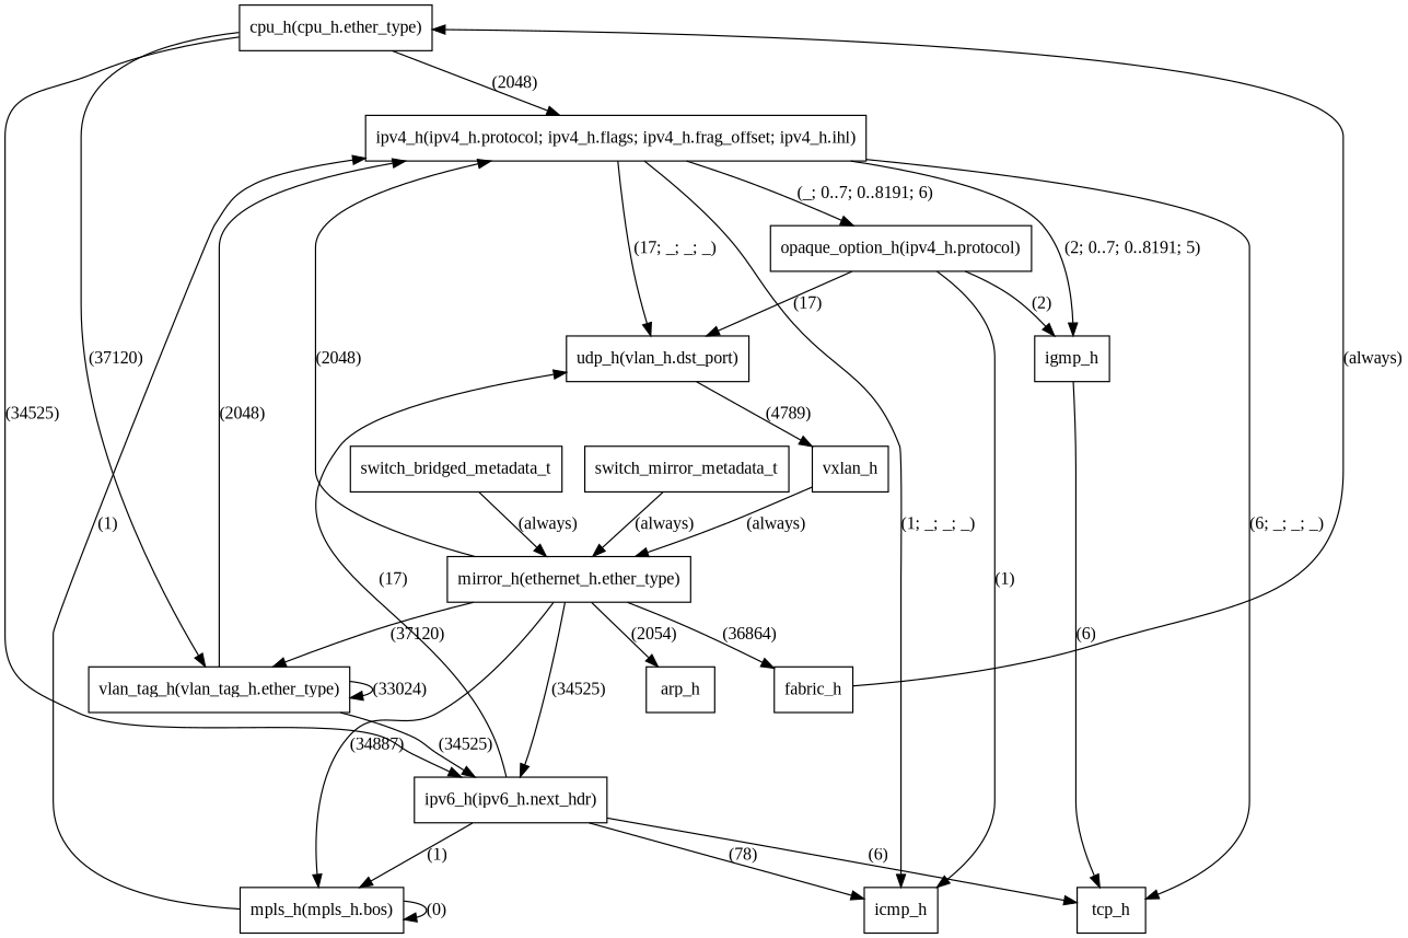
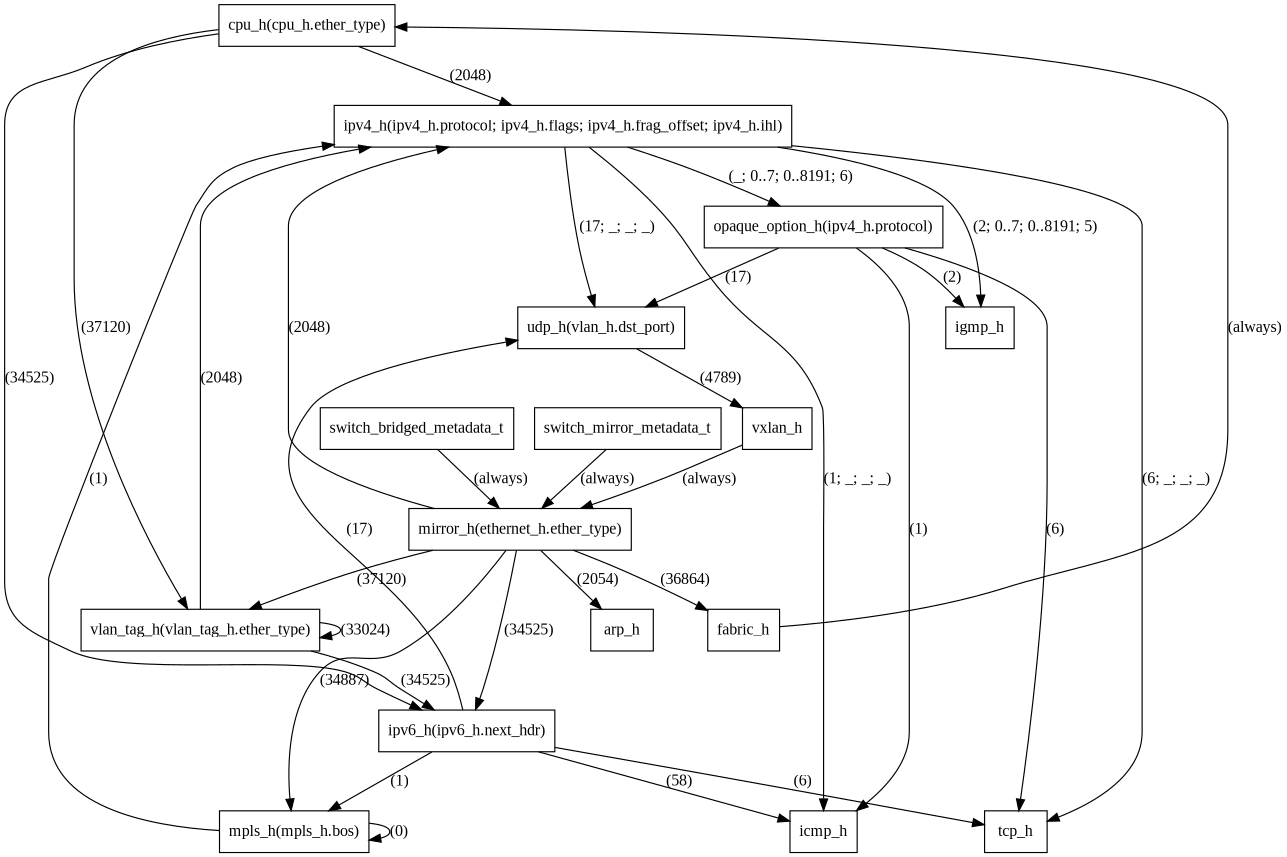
  digraph {
    fontname="Liberation Serif"
    node [fontname="Liberation Serif" shape=rectangle]
    edge [fontname="Liberation Serif" shape=rectangle]
    n1 [label="cpu_h(cpu_h.ether_type)"]
    n2 [label="ipv4_h(ipv4_h.protocol; ipv4_h.flags; ipv4_h.frag_offset; ipv4_h.ihl)"]
    n3 [label="ipv6_h(ipv6_h.next_hdr)"]
    n4 [label="vlan_tag_h(vlan_tag_h.ether_type)"]
    n5 [label=icmp_h]
    n6 [label=igmp_h]
    n7 [label="opaque_option_h(ipv4_h.protocol)"]
    n8 [label=tcp_h]
    n9 [label="udp_h(vlan_h.dst_port)"]
    n10 [label="mpls_h(mpls_h.bos)"]
    n11 [label=vxlan_h]
    n12 [label="mirror_h(ethernet_h.ether_type)"]
    n13 [label=arp_h]
    n14 [label=fabric_h]
    n15 [label=switch_bridged_metadata_t]
    n16 [label=switch_mirror_metadata_t]
    n1 -> n2 [label="(2048)"]
    n1 -> n3 [label="(34525)"]
    n1 -> n4 [label="(37120)"]
    n2 -> n5 [label="(1; _; _; _)"]
    n2 -> n6 [label="(2; 0..7; 0..8191; 5)"]
    n2 -> n7 [label="(_; 0..7; 0..8191; 6)"]
    n2 -> n8 [label="(6; _; _; _)"]
    n2 -> n9 [label="(17; _; _; _)"]
-   n3 -> n5 [label="(78)"]
+   n3 -> n5 [label="(58)"]
    n3 -> n8 [label="(6)"]
    n3 -> n9 [label="(17)"]
    n3 -> n10 [label="(1)"]
    n4 -> n2 [label="(2048)"]
    n4 -> n3 [label="(34525)"]
    n4 -> n4 [label="(33024)"]
    n7 -> n5 [label="(1)"]
    n7 -> n6 [label="(2)"]
-   n6 -> n8 [label="(6)"]
+   n7 -> n8 [label="(6)"]
    n7 -> n9 [label="(17)"]
    n9 -> n11 [label="(4789)"]
    n10 -> n2 [label="(1)"]
    n10 -> n10 [label="(0)"]
    n11 -> n12 [label="(always)"]
    n12 -> n2 [label="(2048)"]
    n12 -> n3 [label="(34525)"]
    n12 -> n4 [label="(37120)"]
    n12 -> n10 [label="(34887)"]
    n12 -> n13 [label="(2054)"]
    n12 -> n14 [label="(36864)"]
    n14 -> n1 [label="(always)"]
    n15 -> n12 [label="(always)"]
    n16 -> n12 [label="(always)"]
  }
